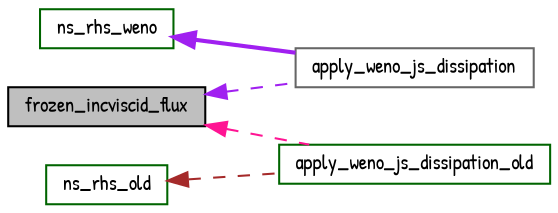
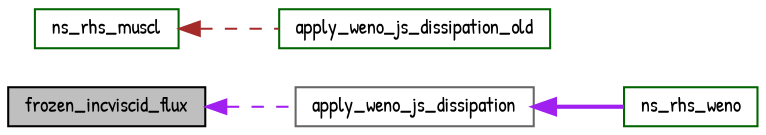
  digraph {
    fontname="Patrick Hand"
    rankdir=LR
    node [color=darkgreen fontname="Patrick Hand" fontsize=10 shape=record]
    edge [color=purple dir=back fontname="Patrick Hand" fontsize=10 labelfontname=Helvetica labelfontsize=10 style=dashed]
    n1 [color=black fillcolor=grey75 fontcolor=black height=0.2 label=frozen_incviscid_flux style=filled width=0.4]
    n2 [color=gray40 height=0.2 label=apply_weno_js_dissipation width=0.4]
    n3 [height=0.2 label=apply_weno_js_dissipation_old width=0.4]
    n4 [height=0.2 label=ns_rhs_weno width=0.4]
-   n5 [height=0.2 label=ns_rhs_old width=0.4]
+   n5 [height=0.2 label=ns_rhs_muscl width=0.4]
    n1 -> n2
-   n1 -> n3 [color=deeppink]
-   n4 -> n2 [style=bold]
+   n2 -> n4 [style=bold]
    n5 -> n3 [color=brown]
  }
